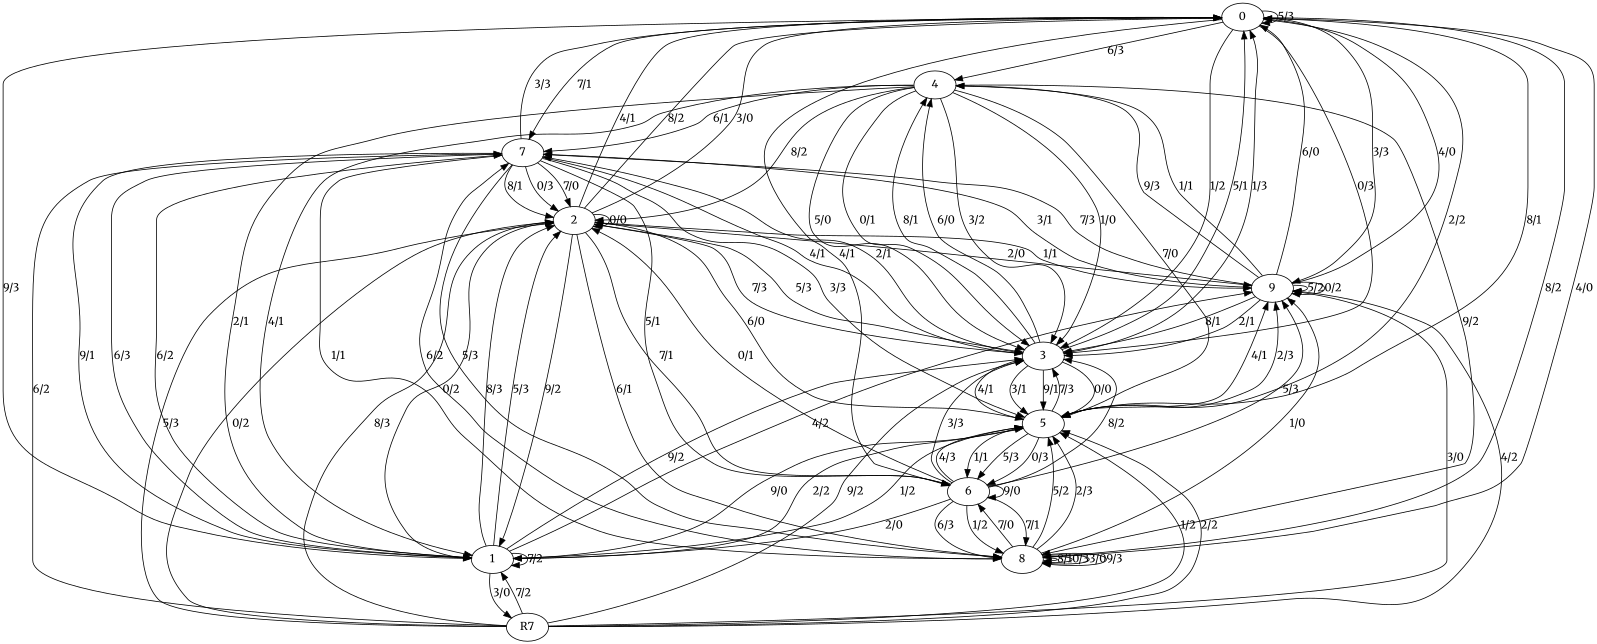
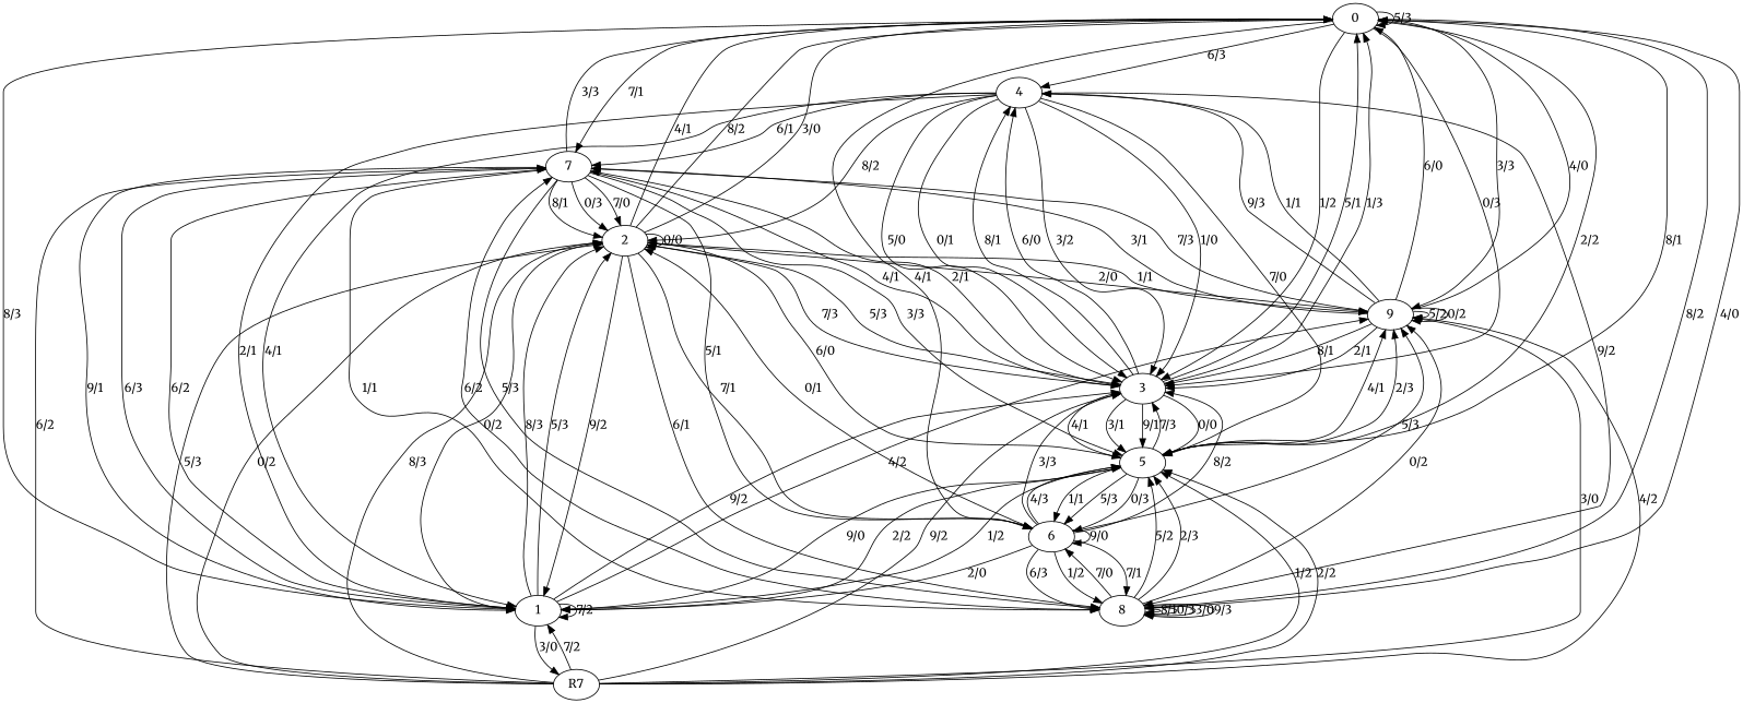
  digraph {
    fontname=Merriweather
    node [fontname=Merriweather]
    edge [fontname=Merriweather]
    0
    4
    7
    3
    6
    8
    1
    9
    5
    2
    n11 [label=R7]
    0 -> 0 [label="5/3"]
    0 -> 4 [label="6/3"]
    0 -> 7 [label="7/1"]
    0 -> 3 [label="0/3"]
    0 -> 3 [label="1/2"]
    0 -> 6 [label="4/1"]
    0 -> 8 [label="8/2"]
-   0 -> 1 [label="9/3"]
+   0 -> 1 [label="8/3"]
    0 -> 9 [label="3/3"]
    0 -> 5 [label="2/2"]
    4 -> 7 [label="6/1"]
    4 -> 3 [label="3/2"]
    4 -> 3 [label="1/0"]
    4 -> 3 [label="5/0"]
    4 -> 3 [label="0/1"]
    4 -> 8 [label="9/2"]
    4 -> 1 [label="2/1"]
    4 -> 1 [label="4/1"]
    4 -> 5 [label="7/0"]
    4 -> 2 [label="8/2"]
    7 -> 0 [label="3/3"]
    7 -> 3 [label="4/1"]
    7 -> 6 [label="5/1"]
    7 -> 8 [label="1/1"]
    7 -> 8 [label="5/3"]
    7 -> 1 [label="9/1"]
    7 -> 1 [label="6/3"]
    7 -> 5 [label="3/3"]
    7 -> 2 [label="7/0"]
    7 -> 2 [label="8/1"]
    7 -> 2 [label="0/3"]
    3 -> 0 [label="5/1"]
    3 -> 0 [label="1/3"]
    3 -> 4 [label="8/1"]
    3 -> 4 [label="6/0"]
    3 -> 7 [label="2/1"]
    3 -> 5 [label="0/0"]
    3 -> 5 [label="4/1"]
    3 -> 5 [label="3/1"]
    3 -> 5 [label="9/1"]
    3 -> 2 [label="7/3"]
    6 -> 3 [label="3/3"]
    6 -> 3 [label="8/2"]
    6 -> 6 [label="9/0"]
    6 -> 8 [label="7/1"]
    6 -> 8 [label="6/3"]
    6 -> 8 [label="1/2"]
    6 -> 1 [label="2/0"]
    6 -> 9 [label="5/3"]
    6 -> 5 [label="4/3"]
    6 -> 2 [label="0/1"]
    8 -> 0 [label="4/0"]
    8 -> 7 [label="6/2"]
    8 -> 6 [label="7/0"]
    8 -> 8 [label="8/1"]
    8 -> 8 [label="0/3"]
    8 -> 8 [label="3/0"]
    8 -> 8 [label="9/3"]
-   8 -> 9 [label="1/0"]
+   8 -> 9 [label="0/2"]
    8 -> 5 [label="5/2"]
    8 -> 5 [label="2/3"]
    1 -> 7 [label="6/2"]
    1 -> 3 [label="9/2"]
    1 -> 1 [label="7/2"]
    1 -> 9 [label="4/2"]
    1 -> 5 [label="2/2"]
    1 -> 5 [label="1/2"]
    1 -> 2 [label="0/2"]
    1 -> 2 [label="8/3"]
    1 -> 2 [label="5/3"]
    1 -> n11 [label="3/0"]
    9 -> 0 [label="4/0"]
    9 -> 0 [label="6/0"]
    9 -> 4 [label="9/3"]
    9 -> 4 [label="1/1"]
    9 -> 7 [label="3/1"]
    9 -> 7 [label="7/3"]
    9 -> 3 [label="8/1"]
    9 -> 3 [label="2/1"]
    9 -> 9 [label="5/2"]
    9 -> 9 [label="0/2"]
    5 -> 0 [label="8/1"]
    5 -> 3 [label="7/3"]
    5 -> 6 [label="0/3"]
    5 -> 6 [label="1/1"]
    5 -> 6 [label="5/3"]
    5 -> 1 [label="9/0"]
    5 -> 9 [label="4/1"]
    5 -> 9 [label="2/3"]
    5 -> 2 [label="6/0"]
    2 -> 0 [label="4/1"]
    2 -> 0 [label="8/2"]
    2 -> 0 [label="3/0"]
    2 -> 3 [label="5/3"]
    2 -> 6 [label="7/1"]
    2 -> 8 [label="6/1"]
    2 -> 1 [label="9/2"]
    2 -> 9 [label="2/0"]
    2 -> 9 [label="1/1"]
    2 -> 2 [label="0/0"]
    n11 -> 7 [label="6/2"]
    n11 -> 3 [label="9/2"]
    n11 -> 1 [label="7/2"]
    n11 -> 9 [label="3/0"]
    n11 -> 9 [label="4/2"]
    n11 -> 5 [label="1/2"]
    n11 -> 5 [label="2/2"]
    n11 -> 2 [label="5/3"]
    n11 -> 2 [label="0/2"]
    n11 -> 2 [label="8/3"]
  }
